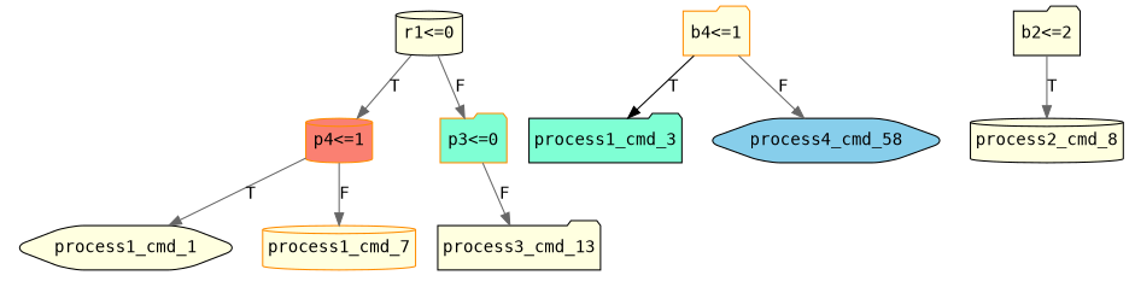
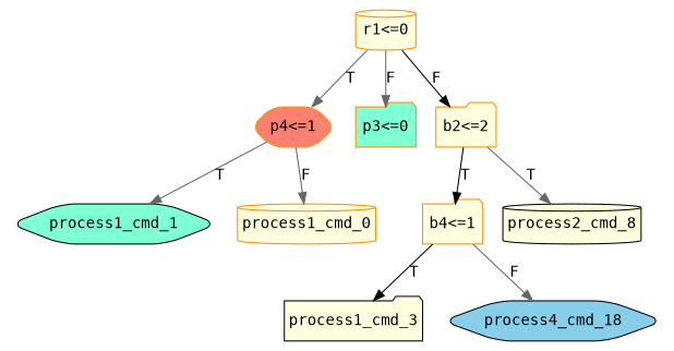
  digraph {
    fontname="DejaVu Sans Mono"
    node [color=darkorange fillcolor=lightyellow fontname="DejaVu Sans Mono" margin="0.05,0.05" shape=folder style="rounded,filled"]
    edge [color=gray40 fontname="DejaVu Sans Mono"]
-   n1 [color=black label=process1_cmd_1 shape=hexagon]
-   n2 [label=process1_cmd_7 shape=cylinder]
-   n3 [fillcolor=salmon label="p4<=1" shape=cylinder]
-   n4 [color=black label=process3_cmd_13]
+   n1 [color=black fillcolor=aquamarine label=process1_cmd_1 shape=hexagon]
+   n2 [label=process1_cmd_0 shape=cylinder]
+   n3 [fillcolor=salmon label="p4<=1" shape=hexagon]
    n5 [fillcolor=aquamarine label="p3<=0"]
-   n6 [color=black fillcolor=aquamarine label=process1_cmd_3]
-   n7 [color=black fillcolor=skyblue label=process4_cmd_58 shape=hexagon]
+   n6 [color=black label=process1_cmd_3]
+   n7 [color=black fillcolor=skyblue label=process4_cmd_18 shape=hexagon]
    n8 [label="b4<=1"]
    n9 [color=black label=process2_cmd_8 shape=cylinder]
-   n10 [color=black label="b2<=2"]
-   n11 [color=black label="r1<=0" shape=cylinder]
+   n10 [label="b2<=2"]
+   n11 [label="r1<=0" shape=cylinder]
    n3 -> n1 [label=T]
    n3 -> n2 [label=F]
-   n5 -> n4 [label=F]
    n8 -> n6 [color=black label=T]
    n8 -> n7 [label=F]
+   n10 -> n8 [color=black label=T]
    n10 -> n9 [label=T]
    n11 -> n3 [label=T]
    n11 -> n5 [label=F]
+   n11 -> n10 [color=black label=F]
  }
